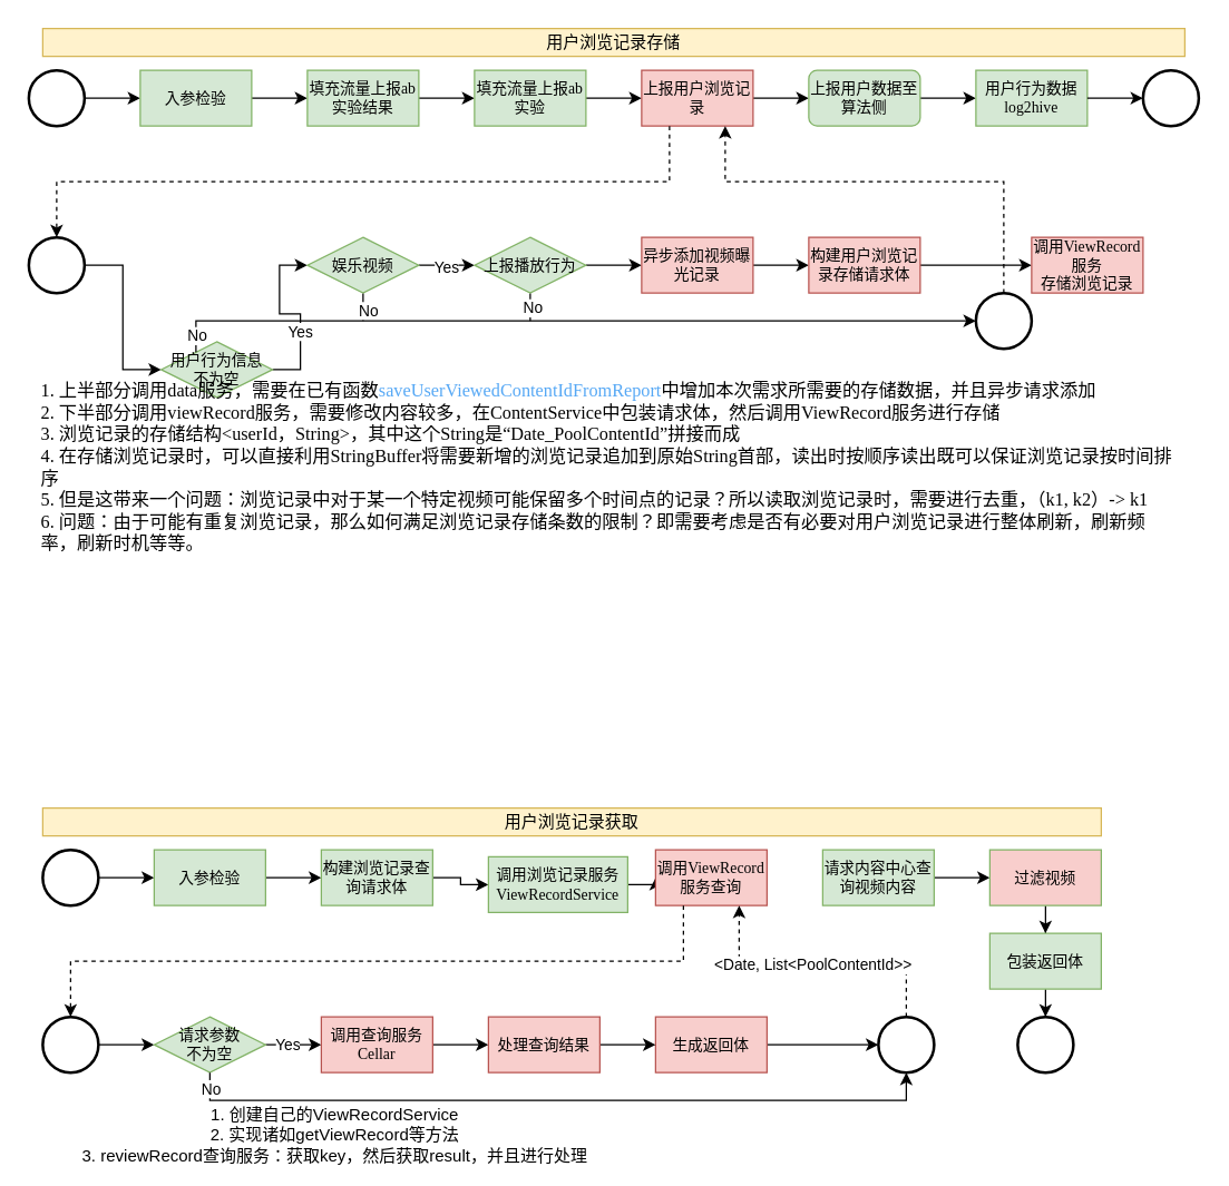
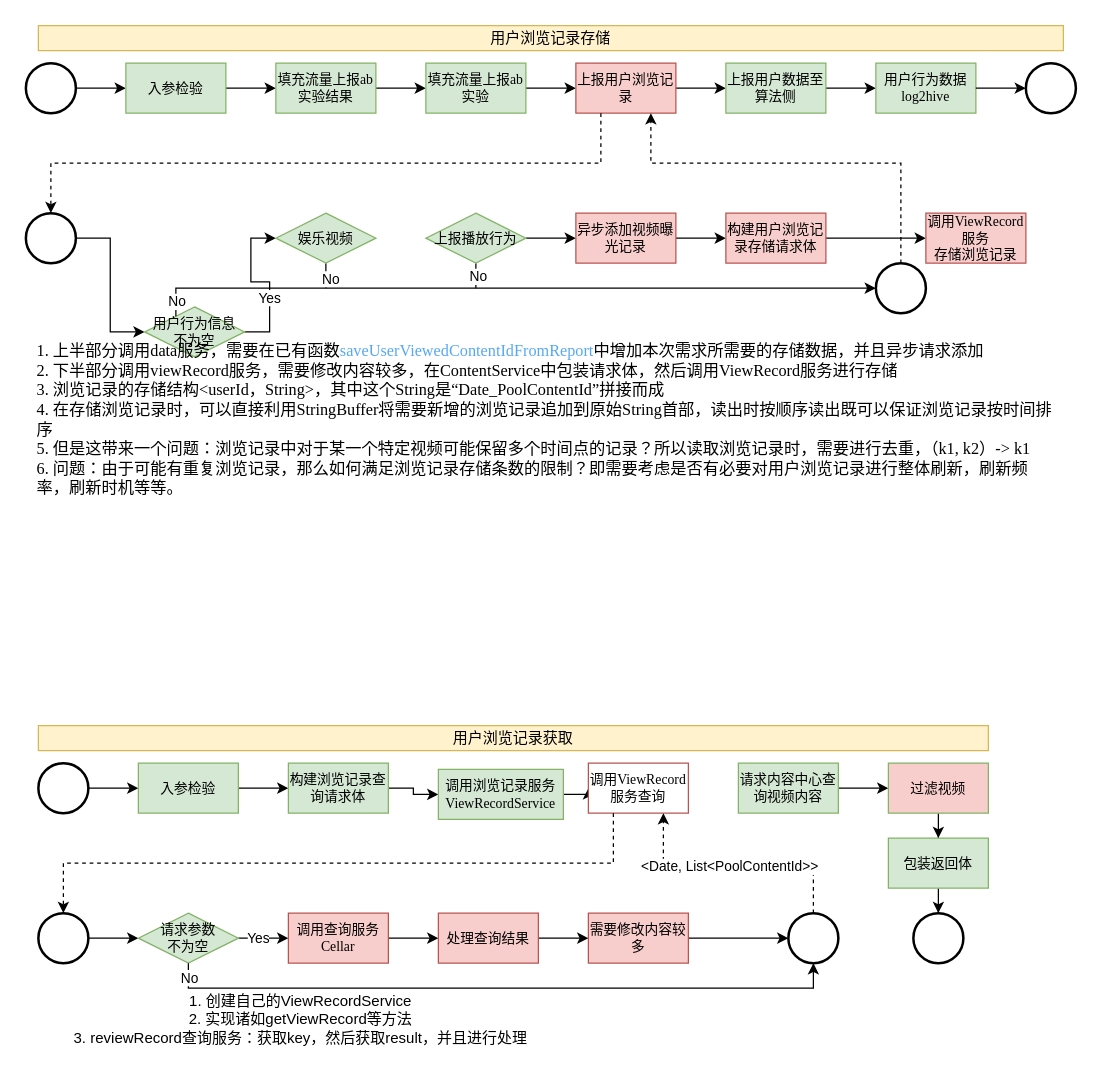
  <mxCell id="0" />
  <mxCell id="1" parent="0" />
  <mxCell id="2" style="edgeStyle=orthogonalEdgeStyle;rounded=0;orthogonalLoop=1;jettySize=auto;html=1;entryX=0;entryY=0.5;entryDx=0;entryDy=0;" edge="1" parent="1" source="3" target="5"><mxGeometry relative="1" as="geometry" /></mxCell>
  <mxCell id="3" value="" style="strokeWidth=2;html=1;shape=mxgraph.flowchart.start_2;whiteSpace=wrap;fontFamily=Times New Roman;fontSize=11;" vertex="1" parent="1"><mxGeometry y="50" width="40" height="40" as="geometry" x="20" /></mxCell>
  <mxCell id="4" style="edgeStyle=orthogonalEdgeStyle;rounded=0;orthogonalLoop=1;jettySize=auto;html=1;entryX=0;entryY=0.5;entryDx=0;entryDy=0;" edge="1" parent="1" source="5" target="7"><mxGeometry relative="1" as="geometry" /></mxCell>
  <mxCell id="5" value="入参检验" style="rounded=0;whiteSpace=wrap;html=1;fontFamily=Times New Roman;fontSize=11;fillColor=#d5e8d4;strokeColor=#82b366;" vertex="1" parent="1"><mxGeometry x="100" y="50" width="80" height="40" as="geometry" /></mxCell>
  <mxCell id="6" style="edgeStyle=orthogonalEdgeStyle;rounded=0;orthogonalLoop=1;jettySize=auto;html=1;" edge="1" parent="1" source="7" target="9"><mxGeometry relative="1" as="geometry" /></mxCell>
  <mxCell id="7" value="填充流量上报ab实验结果" style="rounded=0;whiteSpace=wrap;html=1;fontFamily=Times New Roman;fontSize=11;fillColor=#d5e8d4;strokeColor=#82b366;" vertex="1" parent="1"><mxGeometry x="220" y="50" width="80" height="40" as="geometry" /></mxCell>
  <mxCell id="8" style="edgeStyle=orthogonalEdgeStyle;rounded=0;orthogonalLoop=1;jettySize=auto;html=1;" edge="1" parent="1" source="9" target="11"><mxGeometry relative="1" as="geometry" /></mxCell>
  <mxCell id="9" value="填充流量上报ab实验" style="rounded=0;whiteSpace=wrap;html=1;fontFamily=Times New Roman;fontSize=11;fillColor=#d5e8d4;strokeColor=#82b366;" vertex="1" parent="1"><mxGeometry x="340" y="50" width="80" height="40" as="geometry" /></mxCell>
  <mxCell id="10" style="edgeStyle=orthogonalEdgeStyle;rounded=0;orthogonalLoop=1;jettySize=auto;html=1;entryX=0;entryY=0.5;entryDx=0;entryDy=0;" edge="1" parent="1" source="11" target="13"><mxGeometry relative="1" as="geometry" /></mxCell>
  <mxCell id="11" value="上报用户浏览记录" style="rounded=0;whiteSpace=wrap;html=1;fillColor=#f8cecc;strokeColor=#b85450;fontFamily=Times New Roman;fontSize=11;" vertex="1" parent="1"><mxGeometry x="460" y="50" width="80" height="40" as="geometry" /></mxCell>
  <mxCell id="12" style="edgeStyle=orthogonalEdgeStyle;rounded=0;orthogonalLoop=1;jettySize=auto;html=1;entryX=0;entryY=0.5;entryDx=0;entryDy=0;" edge="1" parent="1" source="13" target="14"><mxGeometry relative="1" as="geometry" /></mxCell>
- <mxCell id="13" value="上报用户数据至算法侧" style="whiteSpace=wrap;html=1;fontFamily=Times New Roman;fontSize=11;fillColor=#d5e8d4;strokeColor=#82b366;rounded=1;" vertex="1" parent="1"><mxGeometry x="580" y="50" width="80" height="40" as="geometry" /></mxCell>
+ <mxCell id="13" value="上报用户数据至算法侧" style="rounded=0;whiteSpace=wrap;html=1;fontFamily=Times New Roman;fontSize=11;fillColor=#d5e8d4;strokeColor=#82b366;" vertex="1" parent="1"><mxGeometry x="580" y="50" width="80" height="40" as="geometry" /></mxCell>
  <mxCell id="14" value="用户行为数据log2hive" style="rounded=0;whiteSpace=wrap;html=1;fontFamily=Times New Roman;fontSize=11;fillColor=#d5e8d4;strokeColor=#82b366;" vertex="1" parent="1"><mxGeometry x="700" y="50" width="80" height="40" as="geometry" /></mxCell>
  <mxCell id="15" value="" style="strokeWidth=2;html=1;shape=mxgraph.flowchart.start_2;whiteSpace=wrap;fontFamily=Times New Roman;fontSize=11;" vertex="1" parent="1"><mxGeometry x="820" y="50" width="40" height="40" as="geometry" /></mxCell>
  <mxCell id="16" style="edgeStyle=orthogonalEdgeStyle;rounded=0;orthogonalLoop=1;jettySize=auto;html=1;entryX=0;entryY=0.5;entryDx=0;entryDy=0;" edge="1" parent="1" source="17" target="20"><mxGeometry relative="1" as="geometry" /></mxCell>
  <mxCell id="17" value="" style="strokeWidth=2;html=1;shape=mxgraph.flowchart.start_2;whiteSpace=wrap;fontFamily=Times New Roman;fontSize=11;" vertex="1" parent="1"><mxGeometry y="170" width="40" height="40" as="geometry" x="20" /></mxCell>
  <mxCell id="18" style="edgeStyle=orthogonalEdgeStyle;rounded=0;orthogonalLoop=1;jettySize=auto;html=1;entryX=0;entryY=0.5;entryDx=0;entryDy=0;" edge="1" parent="1" source="20" target="25"><mxGeometry relative="1" as="geometry" /></mxCell>
  <mxCell id="19" value="Yes" style="edgeLabel;html=1;align=center;verticalAlign=middle;resizable=0;points=[];" vertex="1" connectable="0" parent="18"><mxGeometry x="-0.254" y="1" relative="1" as="geometry"><mxPoint as="offset" /></mxGeometry></mxCell>
  <mxCell id="20" value="用户行为信息&lt;div&gt;不为空&lt;/div&gt;" style="rhombus;whiteSpace=wrap;html=1;fontFamily=Times New Roman;fontSize=11;fillColor=#d5e8d4;strokeColor=#82b366;" vertex="1" parent="1"><mxGeometry x="115" y="245" width="80" height="40" as="geometry" /></mxCell>
- <mxCell id="21" style="edgeStyle=orthogonalEdgeStyle;rounded=0;orthogonalLoop=1;jettySize=auto;html=1;entryX=0;entryY=0.5;entryDx=0;entryDy=0;" edge="1" parent="1" source="25" target="29"><mxGeometry relative="1" as="geometry" /></mxCell>
- <mxCell id="22" value="Yes" style="edgeLabel;html=1;align=center;verticalAlign=middle;resizable=0;points=[];" vertex="1" connectable="0" parent="21"><mxGeometry x="-0.061" y="-1" relative="1" as="geometry"><mxPoint as="offset" /></mxGeometry></mxCell>
  <mxCell id="23" style="edgeStyle=orthogonalEdgeStyle;rounded=0;orthogonalLoop=1;jettySize=auto;html=1;endArrow=none;endFill=0;" edge="1" parent="1" source="25"><mxGeometry relative="1" as="geometry"><mxPoint x="260" y="230" as="targetPoint" /></mxGeometry></mxCell>
  <mxCell id="24" value="No" style="edgeLabel;html=1;align=center;verticalAlign=middle;resizable=0;points=[];" vertex="1" connectable="0" parent="23"><mxGeometry x="0.168" y="3" relative="1" as="geometry"><mxPoint as="offset" /></mxGeometry></mxCell>
  <mxCell id="25" value="娱乐视频" style="rhombus;whiteSpace=wrap;html=1;fontFamily=Times New Roman;fontSize=11;fillColor=#d5e8d4;strokeColor=#82b366;" vertex="1" parent="1"><mxGeometry x="220" y="170" width="80" height="40" as="geometry" /></mxCell>
  <mxCell id="26" style="edgeStyle=orthogonalEdgeStyle;rounded=0;orthogonalLoop=1;jettySize=auto;html=1;entryX=0;entryY=0.5;entryDx=0;entryDy=0;" edge="1" parent="1" source="29" target="31"><mxGeometry relative="1" as="geometry" /></mxCell>
  <mxCell id="27" style="edgeStyle=orthogonalEdgeStyle;rounded=0;orthogonalLoop=1;jettySize=auto;html=1;endArrow=none;endFill=0;" edge="1" parent="1" source="29"><mxGeometry relative="1" as="geometry"><mxPoint x="380" y="230" as="targetPoint" /></mxGeometry></mxCell>
  <mxCell id="28" value="No" style="edgeLabel;html=1;align=center;verticalAlign=middle;resizable=0;points=[];" vertex="1" connectable="0" parent="27"><mxGeometry x="-0.051" y="1" relative="1" as="geometry"><mxPoint as="offset" /></mxGeometry></mxCell>
  <mxCell id="29" value="上报播放行为" style="rhombus;whiteSpace=wrap;html=1;fontFamily=Times New Roman;fontSize=11;fillColor=#d5e8d4;strokeColor=#82b366;" vertex="1" parent="1"><mxGeometry x="340" y="170" width="80" height="40" as="geometry" /></mxCell>
  <mxCell id="30" style="edgeStyle=orthogonalEdgeStyle;rounded=0;orthogonalLoop=1;jettySize=auto;html=1;" edge="1" parent="1" source="31" target="33"><mxGeometry relative="1" as="geometry" /></mxCell>
  <mxCell id="31" value="异步添加视频曝光记录" style="rounded=0;whiteSpace=wrap;html=1;fontFamily=Times New Roman;fontSize=11;fillColor=#f8cecc;strokeColor=#b85450;" vertex="1" parent="1"><mxGeometry x="460" y="170" width="80" height="40" as="geometry" /></mxCell>
  <mxCell id="32" style="edgeStyle=orthogonalEdgeStyle;rounded=0;orthogonalLoop=1;jettySize=auto;html=1;entryX=0;entryY=0.5;entryDx=0;entryDy=0;" edge="1" parent="1" source="33" target="36"><mxGeometry relative="1" as="geometry" /></mxCell>
  <mxCell id="33" value="构建用户浏览记录&lt;span style=&quot;background-color: initial;&quot;&gt;存储请求体&lt;/span&gt;" style="rounded=0;whiteSpace=wrap;html=1;fontFamily=Times New Roman;fontSize=11;fillColor=#f8cecc;strokeColor=#b85450;" vertex="1" parent="1"><mxGeometry x="580" y="170" width="80" height="40" as="geometry" /></mxCell>
  <mxCell id="34" style="edgeStyle=orthogonalEdgeStyle;rounded=0;orthogonalLoop=1;jettySize=auto;html=1;entryX=0.75;entryY=1;entryDx=0;entryDy=0;dashed=1;" edge="1" parent="1" source="35" target="11"><mxGeometry relative="1" as="geometry"><Array as="points"><mxPoint x="720" y="130" /><mxPoint x="520" y="130" /></Array></mxGeometry></mxCell>
  <mxCell id="35" value="" style="strokeWidth=2;html=1;shape=mxgraph.flowchart.start_2;whiteSpace=wrap;fontFamily=Times New Roman;fontSize=11;" vertex="1" parent="1"><mxGeometry x="700" y="210" width="40" height="40" as="geometry" /></mxCell>
  <mxCell id="36" value="调用ViewRecord服务&lt;div&gt;存储浏览记录&lt;/div&gt;" style="rounded=0;whiteSpace=wrap;html=1;fontFamily=Times New Roman;fontSize=11;fillColor=#f8cecc;strokeColor=#b85450;" vertex="1" parent="1"><mxGeometry x="740" y="170" width="80" height="40" as="geometry" /></mxCell>
  <mxCell id="37" style="edgeStyle=orthogonalEdgeStyle;rounded=0;orthogonalLoop=1;jettySize=auto;html=1;entryX=0;entryY=0.5;entryDx=0;entryDy=0;entryPerimeter=0;" edge="1" parent="1" source="14" target="15"><mxGeometry relative="1" as="geometry" /></mxCell>
  <mxCell id="38" style="edgeStyle=orthogonalEdgeStyle;rounded=0;orthogonalLoop=1;jettySize=auto;html=1;entryX=0;entryY=0.5;entryDx=0;entryDy=0;entryPerimeter=0;" edge="1" parent="1" source="20" target="35"><mxGeometry relative="1" as="geometry"><Array as="points"><mxPoint x="140" y="230" /></Array></mxGeometry></mxCell>
  <mxCell id="39" value="No" style="edgeLabel;html=1;align=center;verticalAlign=middle;resizable=0;points=[];" vertex="1" connectable="0" parent="38"><mxGeometry x="-0.96" relative="1" as="geometry"><mxPoint as="offset" /></mxGeometry></mxCell>
  <mxCell id="40" style="edgeStyle=orthogonalEdgeStyle;rounded=0;orthogonalLoop=1;jettySize=auto;html=1;entryX=0.5;entryY=0;entryDx=0;entryDy=0;entryPerimeter=0;dashed=1;" edge="1" parent="1" source="11" target="17"><mxGeometry relative="1" as="geometry"><Array as="points"><mxPoint x="480" y="130" /><mxPoint x="40" y="130" /></Array></mxGeometry></mxCell>
  <mxCell id="41" style="edgeStyle=orthogonalEdgeStyle;rounded=0;orthogonalLoop=1;jettySize=auto;html=1;entryX=0;entryY=0.5;entryDx=0;entryDy=0;" edge="1" parent="1" source="42" target="44"><mxGeometry relative="1" as="geometry" /></mxCell>
  <mxCell id="42" value="" style="strokeWidth=2;html=1;shape=mxgraph.flowchart.start_2;whiteSpace=wrap;fontFamily=Times New Roman;fontSize=11;" vertex="1" parent="1"><mxGeometry x="30" y="610" width="40" height="40" as="geometry" /></mxCell>
  <mxCell id="43" style="edgeStyle=orthogonalEdgeStyle;rounded=0;orthogonalLoop=1;jettySize=auto;html=1;entryX=0;entryY=0.5;entryDx=0;entryDy=0;" edge="1" parent="1" source="44" target="46"><mxGeometry relative="1" as="geometry" /></mxCell>
  <mxCell id="44" value="入参检验" style="rounded=0;whiteSpace=wrap;html=1;fontFamily=Times New Roman;fontSize=11;fillColor=#d5e8d4;strokeColor=#82b366;" vertex="1" parent="1"><mxGeometry x="110" y="610" width="80" height="40" as="geometry" /></mxCell>
  <mxCell id="45" style="edgeStyle=orthogonalEdgeStyle;rounded=0;orthogonalLoop=1;jettySize=auto;html=1;" edge="1" parent="1" source="46" target="48"><mxGeometry relative="1" as="geometry" /></mxCell>
  <mxCell id="46" value="构建浏览记录查询请求体" style="rounded=0;whiteSpace=wrap;html=1;fontFamily=Times New Roman;fontSize=11;fillColor=#d5e8d4;strokeColor=#82b366;" vertex="1" parent="1"><mxGeometry x="230" y="610" width="80" height="40" as="geometry" /></mxCell>
  <mxCell id="47" style="edgeStyle=orthogonalEdgeStyle;rounded=0;orthogonalLoop=1;jettySize=auto;html=1;" edge="1" parent="1" source="48" target="49"><mxGeometry relative="1" as="geometry" /></mxCell>
  <mxCell id="48" value="调用浏览记录服务ViewRecordService" style="rounded=0;whiteSpace=wrap;html=1;fontFamily=Times New Roman;fontSize=11;fillColor=#d5e8d4;strokeColor=#82b366;" vertex="1" parent="1"><mxGeometry x="350" y="615" width="100" height="40" as="geometry" /></mxCell>
- <mxCell id="49" value="调用ViewRecord服务查询" style="rounded=0;whiteSpace=wrap;html=1;fillColor=#f8cecc;strokeColor=#b85450;fontFamily=Times New Roman;fontSize=11;" vertex="1" parent="1"><mxGeometry x="470" y="610" width="80" height="40" as="geometry" /></mxCell>
+ <mxCell id="49" value="调用ViewRecord服务查询" style="rounded=0;whiteSpace=wrap;html=1;fillColor=#ffffff;strokeColor=#b85450;fontFamily=Times New Roman;fontSize=11;" vertex="1" parent="1"><mxGeometry x="470" y="610" width="80" height="40" as="geometry" /></mxCell>
  <mxCell id="50" style="edgeStyle=orthogonalEdgeStyle;rounded=0;orthogonalLoop=1;jettySize=auto;html=1;entryX=0;entryY=0.5;entryDx=0;entryDy=0;" edge="1" parent="1" source="51" target="53"><mxGeometry relative="1" as="geometry" /></mxCell>
  <mxCell id="51" value="请求内容中心查询视频内容" style="rounded=0;whiteSpace=wrap;html=1;fontFamily=Times New Roman;fontSize=11;fillColor=#d5e8d4;strokeColor=#82b366;" vertex="1" parent="1"><mxGeometry x="590" y="610" width="80" height="40" as="geometry" /></mxCell>
  <mxCell id="52" style="edgeStyle=orthogonalEdgeStyle;rounded=0;orthogonalLoop=1;jettySize=auto;html=1;entryX=0.5;entryY=0;entryDx=0;entryDy=0;" edge="1" parent="1" source="53" target="75"><mxGeometry relative="1" as="geometry" /></mxCell>
  <mxCell id="53" value="过滤视频" style="rounded=0;whiteSpace=wrap;html=1;fontFamily=Times New Roman;fontSize=11;fillColor=#f8cecc;strokeColor=#82b366;" vertex="1" parent="1"><mxGeometry x="710" y="610" width="80" height="40" as="geometry" /></mxCell>
  <mxCell id="54" style="edgeStyle=orthogonalEdgeStyle;rounded=0;orthogonalLoop=1;jettySize=auto;html=1;entryX=0;entryY=0.5;entryDx=0;entryDy=0;" edge="1" parent="1" source="55" target="58"><mxGeometry relative="1" as="geometry" /></mxCell>
  <mxCell id="55" value="" style="strokeWidth=2;html=1;shape=mxgraph.flowchart.start_2;whiteSpace=wrap;fontFamily=Times New Roman;fontSize=11;" vertex="1" parent="1"><mxGeometry x="30" y="730" width="40" height="40" as="geometry" /></mxCell>
  <mxCell id="56" style="edgeStyle=orthogonalEdgeStyle;rounded=0;orthogonalLoop=1;jettySize=auto;html=1;entryX=0;entryY=0.5;entryDx=0;entryDy=0;" edge="1" parent="1" source="58"><mxGeometry relative="1" as="geometry"><mxPoint x="230" y="750" as="targetPoint" /></mxGeometry></mxCell>
  <mxCell id="57" value="Yes" style="edgeLabel;html=1;align=center;verticalAlign=middle;resizable=0;points=[];" vertex="1" connectable="0" parent="56"><mxGeometry x="-0.254" y="1" relative="1" as="geometry"><mxPoint as="offset" /></mxGeometry></mxCell>
  <mxCell id="58" value="请求参数&lt;div&gt;不为空&lt;/div&gt;" style="rhombus;whiteSpace=wrap;html=1;fontFamily=Times New Roman;fontSize=11;fillColor=#d5e8d4;strokeColor=#82b366;" vertex="1" parent="1"><mxGeometry x="110" y="730" width="80" height="40" as="geometry" /></mxCell>
  <mxCell id="59" style="edgeStyle=orthogonalEdgeStyle;rounded=0;orthogonalLoop=1;jettySize=auto;html=1;entryX=0;entryY=0.5;entryDx=0;entryDy=0;entryPerimeter=0;" edge="1" parent="1" source="60" target="73"><mxGeometry relative="1" as="geometry"><mxPoint x="590" y="750" as="targetPoint" /></mxGeometry></mxCell>
- <mxCell id="60" value="生成返回体" style="rounded=0;whiteSpace=wrap;html=1;fontFamily=Times New Roman;fontSize=11;fillColor=#f8cecc;strokeColor=#b85450;" vertex="1" parent="1"><mxGeometry x="470" y="730" width="80" height="40" as="geometry" /></mxCell>
+ <mxCell id="60" value="需要修改内容较多" style="rounded=0;whiteSpace=wrap;html=1;fontFamily=Times New Roman;fontSize=11;fillColor=#f8cecc;strokeColor=#b85450;" vertex="1" parent="1"><mxGeometry x="470" y="730" width="80" height="40" as="geometry" /></mxCell>
  <mxCell id="61" style="edgeStyle=orthogonalEdgeStyle;rounded=0;orthogonalLoop=1;jettySize=auto;html=1;entryX=0.5;entryY=1;entryDx=0;entryDy=0;entryPerimeter=0;" edge="1" parent="1" source="58" target="73"><mxGeometry relative="1" as="geometry"><Array as="points"><mxPoint x="150" y="790" /><mxPoint x="650" y="790" /></Array><mxPoint x="650" y="790" as="targetPoint" /></mxGeometry></mxCell>
  <mxCell id="62" value="No" style="edgeLabel;html=1;align=center;verticalAlign=middle;resizable=0;points=[];" vertex="1" connectable="0" parent="61"><mxGeometry x="-0.96" relative="1" as="geometry"><mxPoint as="offset" /></mxGeometry></mxCell>
  <mxCell id="63" style="edgeStyle=orthogonalEdgeStyle;rounded=0;orthogonalLoop=1;jettySize=auto;html=1;entryX=0.5;entryY=0;entryDx=0;entryDy=0;entryPerimeter=0;dashed=1;" edge="1" parent="1" source="49" target="55"><mxGeometry relative="1" as="geometry"><Array as="points"><mxPoint x="490" y="690" /><mxPoint x="50" y="690" /></Array></mxGeometry></mxCell>
  <mxCell id="64" value="用户浏览记录存储" style="text;html=1;align=center;verticalAlign=middle;whiteSpace=wrap;rounded=0;fillColor=#fff2cc;strokeColor=#d6b656;" vertex="1" parent="1"><mxGeometry x="30" y="20" width="820" height="20" as="geometry" /></mxCell>
  <mxCell id="65" value="用户浏览记录获取" style="text;html=1;align=center;verticalAlign=middle;whiteSpace=wrap;rounded=0;fillColor=#fff2cc;strokeColor=#d6b656;" vertex="1" parent="1"><mxGeometry x="30" y="580" width="760" height="20" as="geometry" /></mxCell>
  <mxCell id="66" value="1. 创建自己的ViewRecordService&lt;div&gt;2. 实现诸如getViewRecord等方法&lt;/div&gt;&lt;div&gt;3. reviewRecord查询服务：获取key，然后获取result，并且进行处理&lt;/div&gt;" style="text;html=1;align=center;verticalAlign=middle;whiteSpace=wrap;rounded=0;" vertex="1" parent="1"><mxGeometry x="50" y="800" width="380" height="30" as="geometry" /></mxCell>
  <mxCell id="67" style="edgeStyle=orthogonalEdgeStyle;rounded=0;orthogonalLoop=1;jettySize=auto;html=1;entryX=0;entryY=0.5;entryDx=0;entryDy=0;" edge="1" parent="1" source="68" target="70"><mxGeometry relative="1" as="geometry" /></mxCell>
  <mxCell id="68" value="调用查询服务&lt;div&gt;Cellar&lt;/div&gt;" style="rounded=0;whiteSpace=wrap;html=1;fontFamily=Times New Roman;fontSize=11;fillColor=#f8cecc;strokeColor=#b85450;" vertex="1" parent="1"><mxGeometry x="230" y="730" width="80" height="40" as="geometry" /></mxCell>
  <mxCell id="69" style="edgeStyle=orthogonalEdgeStyle;rounded=0;orthogonalLoop=1;jettySize=auto;html=1;entryX=0;entryY=0.5;entryDx=0;entryDy=0;" edge="1" parent="1" source="70" target="60"><mxGeometry relative="1" as="geometry" /></mxCell>
  <mxCell id="70" value="处理查询结果" style="rounded=0;whiteSpace=wrap;html=1;fontFamily=Times New Roman;fontSize=11;fillColor=#f8cecc;strokeColor=#b85450;" vertex="1" parent="1"><mxGeometry x="350" y="730" width="80" height="40" as="geometry" /></mxCell>
  <mxCell id="71" style="edgeStyle=orthogonalEdgeStyle;rounded=0;orthogonalLoop=1;jettySize=auto;html=1;entryX=0.75;entryY=1;entryDx=0;entryDy=0;dashed=1;" edge="1" parent="1" source="73" target="49"><mxGeometry relative="1" as="geometry"><Array as="points"><mxPoint x="650" y="690" /><mxPoint x="530" y="690" /></Array></mxGeometry></mxCell>
  <mxCell id="72" value="&amp;lt;Date, List&amp;lt;PoolContentId&amp;gt;&amp;gt;" style="edgeLabel;html=1;align=center;verticalAlign=middle;resizable=0;points=[];" vertex="1" connectable="0" parent="71"><mxGeometry x="0.08" y="2" relative="1" as="geometry"><mxPoint as="offset" /></mxGeometry></mxCell>
  <mxCell id="73" value="" style="strokeWidth=2;html=1;shape=mxgraph.flowchart.start_2;whiteSpace=wrap;fontFamily=Times New Roman;fontSize=11;" vertex="1" parent="1"><mxGeometry x="630" y="730" width="40" height="40" as="geometry" /></mxCell>
  <mxCell id="74" style="edgeStyle=orthogonalEdgeStyle;rounded=0;orthogonalLoop=1;jettySize=auto;html=1;" edge="1" parent="1" source="75" target="76"><mxGeometry relative="1" as="geometry" /></mxCell>
  <mxCell id="75" value="包装返回体" style="rounded=0;whiteSpace=wrap;html=1;fontFamily=Times New Roman;fontSize=11;fillColor=#d5e8d4;strokeColor=#82b366;" vertex="1" parent="1"><mxGeometry x="710" y="670" width="80" height="40" as="geometry" /></mxCell>
  <mxCell id="76" value="" style="strokeWidth=2;html=1;shape=mxgraph.flowchart.start_2;whiteSpace=wrap;fontFamily=Times New Roman;fontSize=11;" vertex="1" parent="1"><mxGeometry x="730" y="730" width="40" height="40" as="geometry" /></mxCell>
  <mxCell id="77" value="&lt;font face=&quot;Times New Roman&quot; style=&quot;font-size: 13px;&quot;&gt;1. 上半部分调用data服务，需要在已有函数&lt;span style=&quot;color: rgb(86, 168, 245);&quot;&gt;saveUserViewedContentIdFromReport&lt;/span&gt;中增加本次需求所需要的存储数据，并且异步请求添加&lt;/font&gt;&lt;div&gt;&lt;font face=&quot;Times New Roman&quot; style=&quot;font-size: 13px;&quot;&gt;2. 下半部分调用viewRecord服务，需要修改内容较多，在ContentService中包装请求体，然后调用ViewRecord服务进行存储&lt;/font&gt;&lt;/div&gt;&lt;div&gt;&lt;font face=&quot;Times New Roman&quot; style=&quot;font-size: 13px;&quot;&gt;3. 浏览记录的存储结构&amp;lt;userId，String&amp;gt;，其中这个String是“Date_PoolContentId”拼接而成&lt;/font&gt;&lt;/div&gt;&lt;div&gt;&lt;font face=&quot;Times New Roman&quot; style=&quot;font-size: 13px;&quot;&gt;4. 在存储浏览记录时，可以直接利用StringBuffer将需要新增的浏览记录追加到原始String首部，读出时按顺序读出既可以保证浏览记录按时间排序&lt;/font&gt;&lt;/div&gt;&lt;div&gt;&lt;font face=&quot;Times New Roman&quot; style=&quot;font-size: 13px;&quot;&gt;5. 但是这带来一个问题：浏览记录中对于某一个特定视频可能保留多个时间点的记录？所以读取浏览记录时，需要进行去重，（k1, k2）-&amp;gt; k1&lt;/font&gt;&lt;/div&gt;&lt;div&gt;&lt;font face=&quot;Times New Roman&quot; style=&quot;font-size: 13px;&quot;&gt;6. 问题：由于可能有重复浏览记录，那么如何满足浏览记录存储条数的限制？即需要考虑是否有必要对用户浏览记录进行整体刷新，刷新频率，刷新时机等等。&lt;/font&gt;&lt;/div&gt;" style="text;html=1;align=left;verticalAlign=middle;whiteSpace=wrap;rounded=0;" vertex="1" parent="1"><mxGeometry x="27" y="320" width="820" height="30" as="geometry" /></mxCell>
